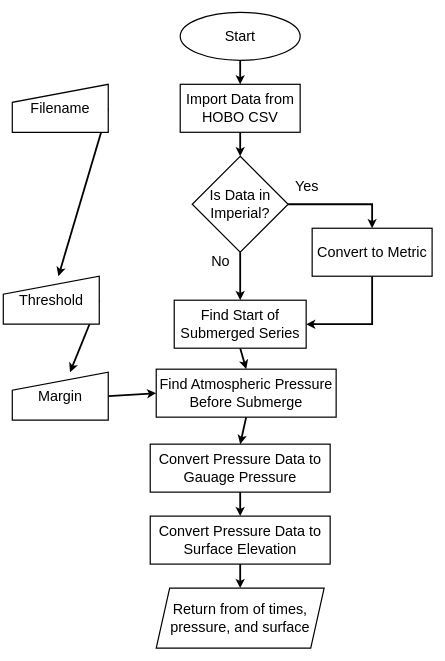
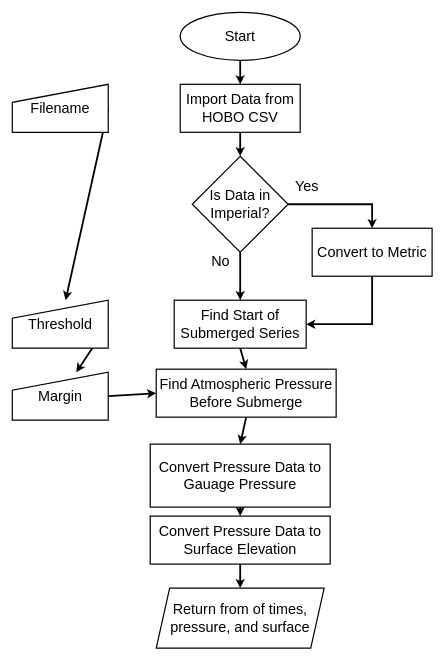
  <mxCell id="0" />
  <mxCell id="1" parent="0" />
  <mxCell id="2" style="edgeStyle=none;html=1;exitX=0.5;exitY=1;exitDx=0;exitDy=0;exitPerimeter=0;entryX=0.5;entryY=0;entryDx=0;entryDy=0;fontSize=24;strokeWidth=3;" edge="1" parent="1" source="3" target="5"><mxGeometry relative="1" as="geometry" /></mxCell>
  <mxCell id="3" value="&lt;font style=&quot;font-size: 24px;&quot;&gt;Start&lt;/font&gt;" style="strokeWidth=2;html=1;shape=mxgraph.flowchart.start_1;whiteSpace=wrap;" vertex="1" parent="1"><mxGeometry x="300" y="20" width="200" height="80" as="geometry" /></mxCell>
  <mxCell id="4" style="edgeStyle=none;html=1;exitX=0.5;exitY=1;exitDx=0;exitDy=0;entryX=0.5;entryY=0;entryDx=0;entryDy=0;strokeWidth=3;fontSize=24;" edge="1" parent="1" source="5" target="11"><mxGeometry relative="1" as="geometry" /></mxCell>
  <mxCell id="5" value="Import Data from HOBO CSV" style="rounded=0;whiteSpace=wrap;html=1;fontSize=24;strokeWidth=2;" vertex="1" parent="1"><mxGeometry x="300" y="140" width="200" height="80" as="geometry" /></mxCell>
  <mxCell id="6" style="edgeStyle=none;html=1;exitX=1;exitY=0.5;exitDx=0;exitDy=0;fontSize=24;strokeWidth=3;" edge="1" parent="1" source="7" target="17"><mxGeometry relative="1" as="geometry" /></mxCell>
  <mxCell id="7" value="Filename" style="shape=manualInput;whiteSpace=wrap;html=1;fontSize=24;strokeWidth=2;" vertex="1" parent="1"><mxGeometry x="20" y="140" width="160" height="80" as="geometry" /></mxCell>
  <mxCell id="8" style="edgeStyle=none;html=1;exitX=0.5;exitY=1;exitDx=0;exitDy=0;entryX=0.5;entryY=0;entryDx=0;entryDy=0;strokeWidth=3;fontSize=24;" edge="1" parent="1" source="11" target="15"><mxGeometry relative="1" as="geometry" /></mxCell>
  <mxCell id="9" style="edgeStyle=orthogonalEdgeStyle;html=1;exitX=1;exitY=0.5;exitDx=0;exitDy=0;entryX=0.5;entryY=0;entryDx=0;entryDy=0;strokeWidth=3;fontSize=24;rounded=0;" edge="1" parent="1" source="11" target="13"><mxGeometry relative="1" as="geometry" /></mxCell>
  <mxCell id="10" value="Yes" style="edgeLabel;html=1;align=center;verticalAlign=middle;resizable=0;points=[];fontSize=24;" vertex="1" connectable="0" parent="9"><mxGeometry x="-0.707" relative="1" as="geometry"><mxPoint x="4" y="-30" as="offset" /></mxGeometry></mxCell>
  <mxCell id="11" value="Is Data in Imperial?" style="rhombus;whiteSpace=wrap;html=1;strokeWidth=2;fontSize=24;" vertex="1" parent="1"><mxGeometry x="320" y="260" width="160" height="160" as="geometry" /></mxCell>
  <mxCell id="12" style="edgeStyle=orthogonalEdgeStyle;html=1;exitX=0.5;exitY=1;exitDx=0;exitDy=0;entryX=1;entryY=0.5;entryDx=0;entryDy=0;strokeWidth=3;fontSize=24;rounded=0;" edge="1" parent="1" source="13" target="15"><mxGeometry relative="1" as="geometry" /></mxCell>
  <mxCell id="13" value="Convert to Metric" style="rounded=0;whiteSpace=wrap;html=1;fontSize=24;strokeWidth=2;" vertex="1" parent="1"><mxGeometry x="520" y="380" width="200" height="80" as="geometry" /></mxCell>
  <mxCell id="14" style="edgeStyle=none;html=1;exitX=0.5;exitY=1;exitDx=0;exitDy=0;entryX=0.5;entryY=0;entryDx=0;entryDy=0;strokeWidth=3;fontSize=24;" edge="1" parent="1" source="15" target="19"><mxGeometry relative="1" as="geometry" /></mxCell>
  <mxCell id="15" value="Find Start of Submerged Series" style="rounded=0;whiteSpace=wrap;html=1;fontSize=24;strokeWidth=2;" vertex="1" parent="1"><mxGeometry x="290" y="500" width="220" height="80" as="geometry" /></mxCell>
  <mxCell id="16" style="edgeStyle=none;html=1;exitX=1;exitY=0.5;exitDx=0;exitDy=0;strokeWidth=3;fontSize=24;" edge="1" parent="1" source="17" target="21"><mxGeometry relative="1" as="geometry" /></mxCell>
- <mxCell id="17" value="Threshold" style="shape=manualInput;whiteSpace=wrap;html=1;fontSize=24;strokeWidth=2;" vertex="1" parent="1"><mxGeometry x="5" y="460" width="160" height="80" as="geometry" /></mxCell>
+ <mxCell id="17" value="Threshold" style="shape=manualInput;whiteSpace=wrap;html=1;fontSize=24;strokeWidth=2;" vertex="1" parent="1"><mxGeometry x="20" y="500" width="160" height="80" as="geometry" /></mxCell>
  <mxCell id="18" style="edgeStyle=none;html=1;exitX=0.5;exitY=1;exitDx=0;exitDy=0;entryX=0.5;entryY=0;entryDx=0;entryDy=0;strokeWidth=3;fontSize=24;" edge="1" parent="1" source="19" target="23"><mxGeometry relative="1" as="geometry" /></mxCell>
  <mxCell id="19" value="Find Atmospheric Pressure Before Submerge" style="rounded=0;whiteSpace=wrap;html=1;fontSize=24;strokeWidth=2;" vertex="1" parent="1"><mxGeometry x="260" y="615" width="300" height="80" as="geometry" /></mxCell>
  <mxCell id="20" style="edgeStyle=none;html=1;exitX=1;exitY=0.5;exitDx=0;exitDy=0;entryX=0;entryY=0.5;entryDx=0;entryDy=0;strokeWidth=3;fontSize=24;" edge="1" parent="1" source="21" target="19"><mxGeometry relative="1" as="geometry" /></mxCell>
  <mxCell id="21" value="Margin" style="shape=manualInput;whiteSpace=wrap;html=1;fontSize=24;strokeWidth=2;" vertex="1" parent="1"><mxGeometry x="20" y="620" width="160" height="80" as="geometry" /></mxCell>
  <mxCell id="22" style="edgeStyle=none;html=1;exitX=0.5;exitY=1;exitDx=0;exitDy=0;entryX=0.5;entryY=0;entryDx=0;entryDy=0;strokeWidth=3;fontSize=24;" edge="1" parent="1" source="23" target="25"><mxGeometry relative="1" as="geometry" /></mxCell>
- <mxCell id="23" value="Convert Pressure Data to Gauage Pressure" style="rounded=0;whiteSpace=wrap;html=1;fontSize=24;strokeWidth=2;" vertex="1" parent="1"><mxGeometry x="250" y="740" width="300" height="80" as="geometry" /></mxCell>
+ <mxCell id="23" value="Convert Pressure Data to Gauage Pressure" style="rounded=0;whiteSpace=wrap;html=1;fontSize=24;strokeWidth=2;" vertex="1" parent="1"><mxGeometry x="250" y="740" width="300" height="105" as="geometry" /></mxCell>
  <mxCell id="24" style="edgeStyle=none;html=1;exitX=0.5;exitY=1;exitDx=0;exitDy=0;entryX=0.5;entryY=0;entryDx=0;entryDy=0;strokeWidth=3;fontSize=24;" edge="1" parent="1" source="25" target="26"><mxGeometry relative="1" as="geometry" /></mxCell>
  <mxCell id="25" value="Convert Pressure Data to Surface Elevation" style="rounded=0;whiteSpace=wrap;html=1;fontSize=24;strokeWidth=2;" vertex="1" parent="1"><mxGeometry x="250" y="860" width="300" height="80" as="geometry" /></mxCell>
  <mxCell id="26" value="Return from of times, pressure, and surface" style="shape=parallelogram;perimeter=parallelogramPerimeter;whiteSpace=wrap;html=1;dashed=0;strokeWidth=2;fontSize=24;size=0.08;" vertex="1" parent="1"><mxGeometry x="260" y="980" width="280" height="100" as="geometry" /></mxCell>
  <mxCell id="27" value="No" style="edgeLabel;html=1;align=center;verticalAlign=middle;resizable=0;points=[];fontSize=24;" vertex="1" connectable="0" parent="1"><mxGeometry x="370" y="430" as="geometry"><mxPoint x="-4" y="4" as="offset" /></mxGeometry></mxCell>
